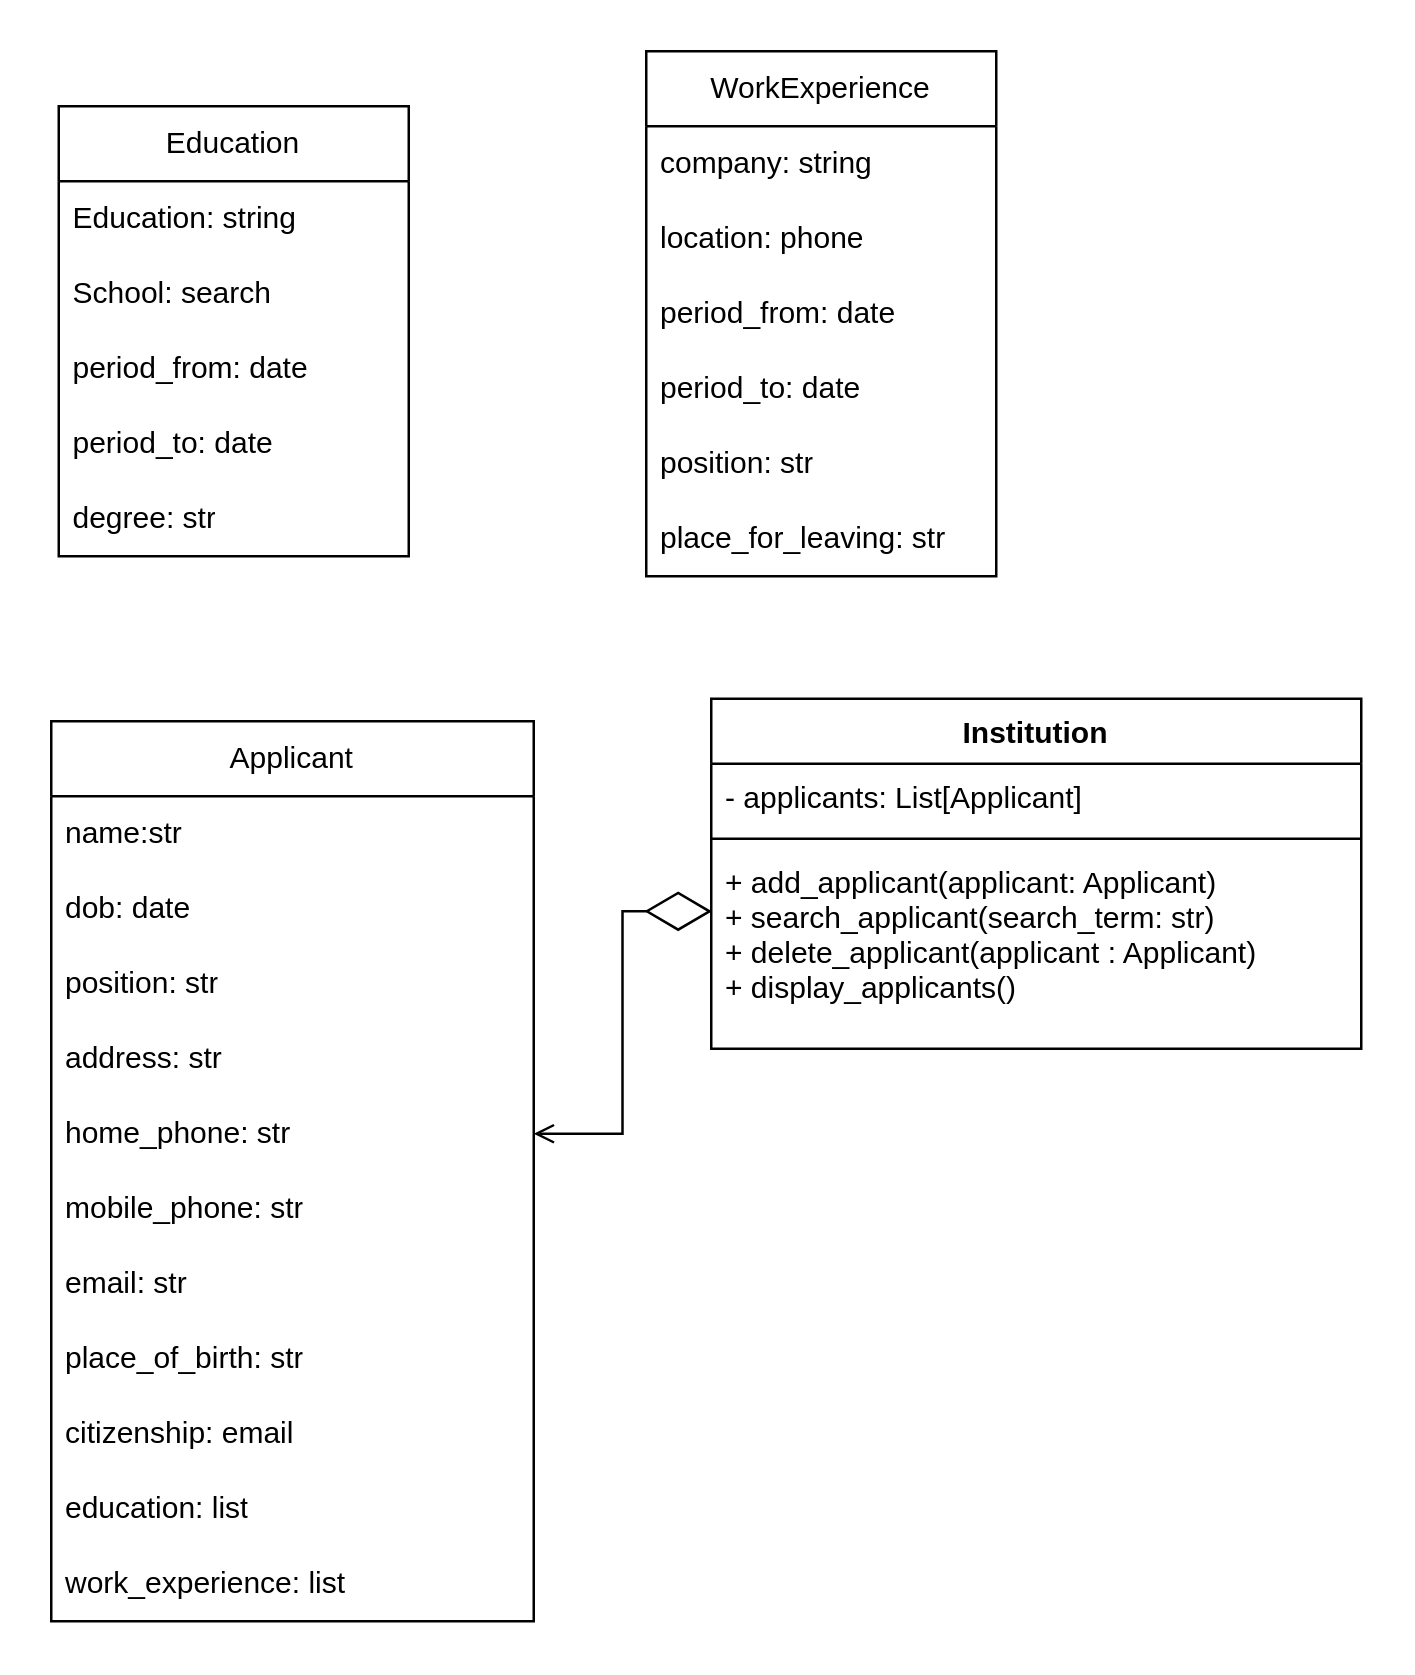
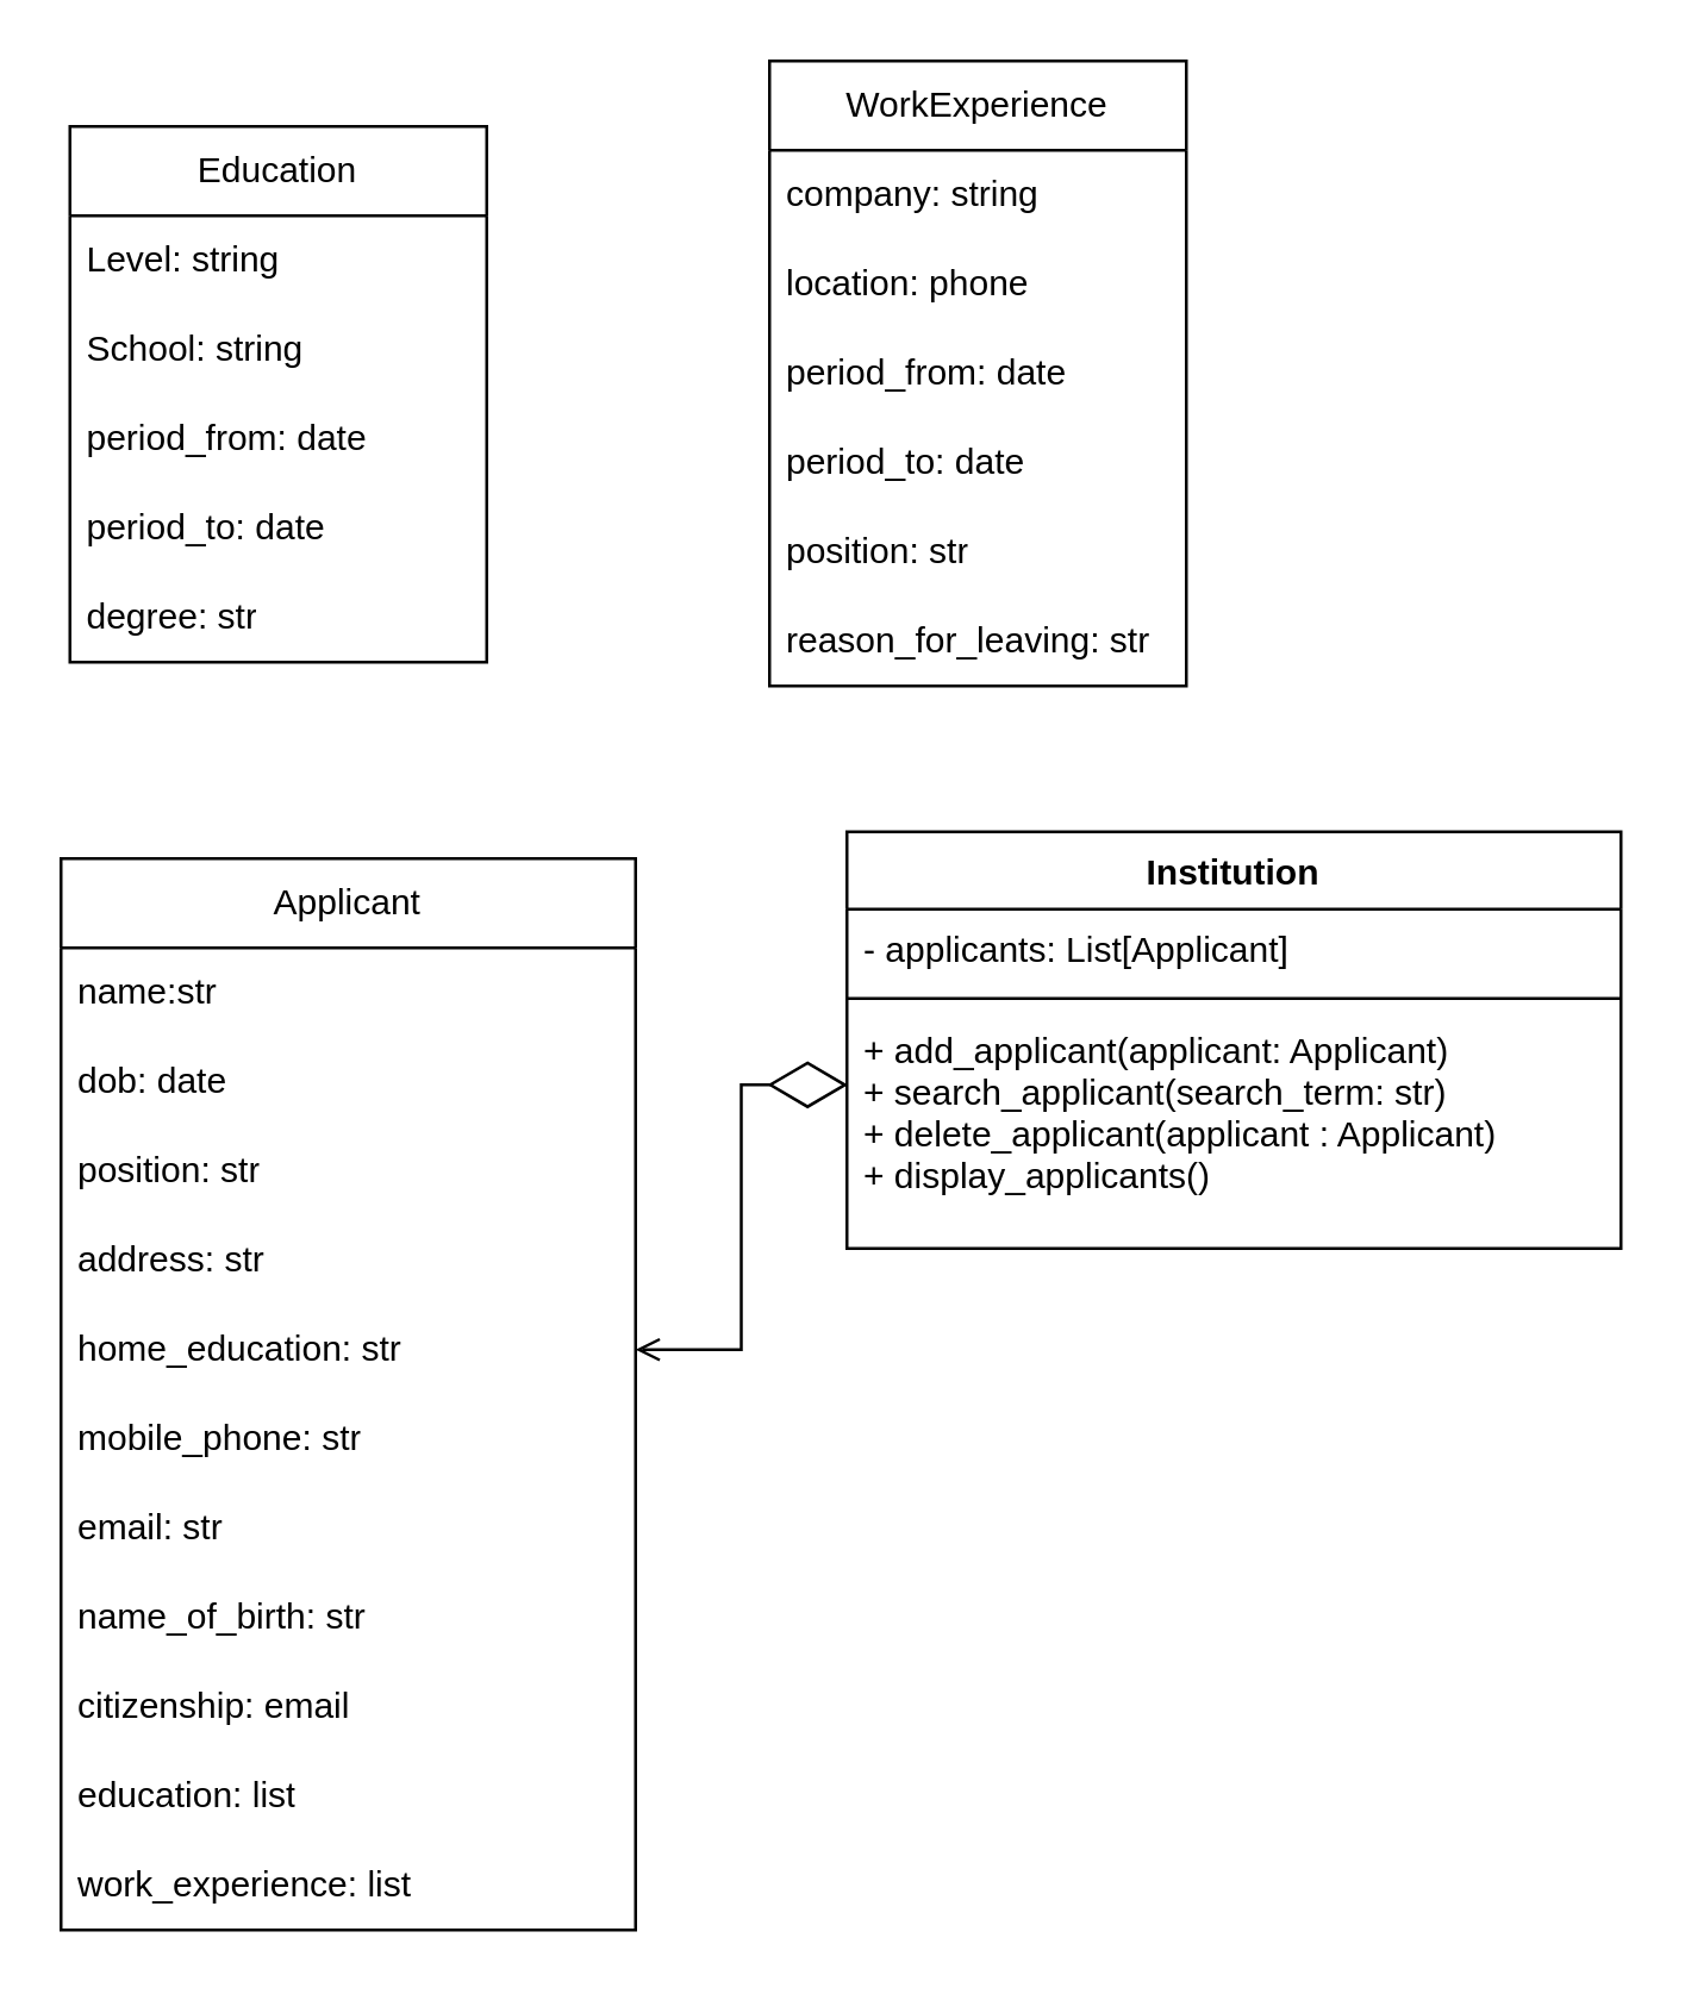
  <mxCell id="0" />
  <mxCell id="1" parent="0" />
  <mxCell id="2" value="Education" style="swimlane;fontStyle=0;childLayout=stackLayout;horizontal=1;startSize=30;horizontalStack=0;resizeParent=1;resizeParentMax=0;resizeLast=0;collapsible=1;marginBottom=0;whiteSpace=wrap;html=1;" parent="1" vertex="1"><mxGeometry x="23" y="42" width="140" height="180" as="geometry"><mxRectangle x="16" y="-83" width="88" height="30" as="alternateBounds" /></mxGeometry></mxCell>
- <mxCell id="3" value="Education: string" style="text;strokeColor=none;fillColor=none;align=left;verticalAlign=middle;spacingLeft=4;spacingRight=4;overflow=hidden;points=[[0,0.5],[1,0.5]];portConstraint=eastwest;rotatable=0;whiteSpace=wrap;html=1;" parent="2" vertex="1"><mxGeometry y="30" width="140" height="30" as="geometry" /></mxCell>
- <mxCell id="4" value="School: search" style="text;strokeColor=none;fillColor=none;align=left;verticalAlign=middle;spacingLeft=4;spacingRight=4;overflow=hidden;points=[[0,0.5],[1,0.5]];portConstraint=eastwest;rotatable=0;whiteSpace=wrap;html=1;" parent="2" vertex="1"><mxGeometry y="60" width="140" height="30" as="geometry" /></mxCell>
+ <mxCell id="3" value="Level: string" style="text;strokeColor=none;fillColor=none;align=left;verticalAlign=middle;spacingLeft=4;spacingRight=4;overflow=hidden;points=[[0,0.5],[1,0.5]];portConstraint=eastwest;rotatable=0;whiteSpace=wrap;html=1;" parent="2" vertex="1"><mxGeometry y="30" width="140" height="30" as="geometry" /></mxCell>
+ <mxCell id="4" value="School: string" style="text;strokeColor=none;fillColor=none;align=left;verticalAlign=middle;spacingLeft=4;spacingRight=4;overflow=hidden;points=[[0,0.5],[1,0.5]];portConstraint=eastwest;rotatable=0;whiteSpace=wrap;html=1;" parent="2" vertex="1"><mxGeometry y="60" width="140" height="30" as="geometry" /></mxCell>
  <mxCell id="5" value="period_from: date" style="text;strokeColor=none;fillColor=none;align=left;verticalAlign=middle;spacingLeft=4;spacingRight=4;overflow=hidden;points=[[0,0.5],[1,0.5]];portConstraint=eastwest;rotatable=0;whiteSpace=wrap;html=1;" parent="2" vertex="1"><mxGeometry y="90" width="140" height="30" as="geometry" /></mxCell>
  <mxCell id="6" value="period_to: date" style="text;strokeColor=none;fillColor=none;align=left;verticalAlign=middle;spacingLeft=4;spacingRight=4;overflow=hidden;points=[[0,0.5],[1,0.5]];portConstraint=eastwest;rotatable=0;whiteSpace=wrap;html=1;" parent="2" vertex="1"><mxGeometry y="120" width="140" height="30" as="geometry" /></mxCell>
  <mxCell id="7" value="degree: str" style="text;strokeColor=none;fillColor=none;align=left;verticalAlign=middle;spacingLeft=4;spacingRight=4;overflow=hidden;points=[[0,0.5],[1,0.5]];portConstraint=eastwest;rotatable=0;whiteSpace=wrap;html=1;" parent="2" vertex="1"><mxGeometry y="150" width="140" height="30" as="geometry" /></mxCell>
  <mxCell id="8" value="WorkExperience" style="swimlane;fontStyle=0;childLayout=stackLayout;horizontal=1;startSize=30;horizontalStack=0;resizeParent=1;resizeParentMax=0;resizeLast=0;collapsible=1;marginBottom=0;whiteSpace=wrap;html=1;" vertex="1" parent="1"><mxGeometry x="258" y="20" width="140" height="210" as="geometry"><mxRectangle x="16" y="-83" width="88" height="30" as="alternateBounds" /></mxGeometry></mxCell>
  <mxCell id="9" value="company: string" style="text;strokeColor=none;fillColor=none;align=left;verticalAlign=middle;spacingLeft=4;spacingRight=4;overflow=hidden;points=[[0,0.5],[1,0.5]];portConstraint=eastwest;rotatable=0;whiteSpace=wrap;html=1;" vertex="1" parent="8"><mxGeometry y="30" width="140" height="30" as="geometry" /></mxCell>
  <mxCell id="10" value="location: phone" style="text;strokeColor=none;fillColor=none;align=left;verticalAlign=middle;spacingLeft=4;spacingRight=4;overflow=hidden;points=[[0,0.5],[1,0.5]];portConstraint=eastwest;rotatable=0;whiteSpace=wrap;html=1;" vertex="1" parent="8"><mxGeometry y="60" width="140" height="30" as="geometry" /></mxCell>
  <mxCell id="11" value="period_from: date" style="text;strokeColor=none;fillColor=none;align=left;verticalAlign=middle;spacingLeft=4;spacingRight=4;overflow=hidden;points=[[0,0.5],[1,0.5]];portConstraint=eastwest;rotatable=0;whiteSpace=wrap;html=1;" vertex="1" parent="8"><mxGeometry y="90" width="140" height="30" as="geometry" /></mxCell>
  <mxCell id="12" value="period_to: date" style="text;strokeColor=none;fillColor=none;align=left;verticalAlign=middle;spacingLeft=4;spacingRight=4;overflow=hidden;points=[[0,0.5],[1,0.5]];portConstraint=eastwest;rotatable=0;whiteSpace=wrap;html=1;" vertex="1" parent="8"><mxGeometry y="120" width="140" height="30" as="geometry" /></mxCell>
  <mxCell id="13" value="position: str" style="text;strokeColor=none;fillColor=none;align=left;verticalAlign=middle;spacingLeft=4;spacingRight=4;overflow=hidden;points=[[0,0.5],[1,0.5]];portConstraint=eastwest;rotatable=0;whiteSpace=wrap;html=1;" vertex="1" parent="8"><mxGeometry y="150" width="140" height="30" as="geometry" /></mxCell>
- <mxCell id="14" value="place_for_leaving: str" style="text;strokeColor=none;fillColor=none;align=left;verticalAlign=middle;spacingLeft=4;spacingRight=4;overflow=hidden;points=[[0,0.5],[1,0.5]];portConstraint=eastwest;rotatable=0;whiteSpace=wrap;html=1;" vertex="1" parent="8"><mxGeometry y="180" width="140" height="30" as="geometry" /></mxCell>
+ <mxCell id="14" value="reason_for_leaving: str" style="text;strokeColor=none;fillColor=none;align=left;verticalAlign=middle;spacingLeft=4;spacingRight=4;overflow=hidden;points=[[0,0.5],[1,0.5]];portConstraint=eastwest;rotatable=0;whiteSpace=wrap;html=1;" vertex="1" parent="8"><mxGeometry y="180" width="140" height="30" as="geometry" /></mxCell>
  <mxCell id="15" value="Applicant" style="swimlane;fontStyle=0;childLayout=stackLayout;horizontal=1;startSize=30;horizontalStack=0;resizeParent=1;resizeParentMax=0;resizeLast=0;collapsible=1;marginBottom=0;whiteSpace=wrap;html=1;" vertex="1" parent="1"><mxGeometry x="20" y="288" width="193" height="360" as="geometry"><mxRectangle x="16" y="-83" width="88" height="30" as="alternateBounds" /></mxGeometry></mxCell>
  <mxCell id="16" value="name:str" style="text;strokeColor=none;fillColor=none;align=left;verticalAlign=middle;spacingLeft=4;spacingRight=4;overflow=hidden;points=[[0,0.5],[1,0.5]];portConstraint=eastwest;rotatable=0;whiteSpace=wrap;html=1;" vertex="1" parent="15"><mxGeometry y="30" width="193" height="30" as="geometry" /></mxCell>
  <mxCell id="17" value="dob: date" style="text;strokeColor=none;fillColor=none;align=left;verticalAlign=middle;spacingLeft=4;spacingRight=4;overflow=hidden;points=[[0,0.5],[1,0.5]];portConstraint=eastwest;rotatable=0;whiteSpace=wrap;html=1;" vertex="1" parent="15"><mxGeometry y="60" width="193" height="30" as="geometry" /></mxCell>
  <mxCell id="18" value="position: str" style="text;strokeColor=none;fillColor=none;align=left;verticalAlign=middle;spacingLeft=4;spacingRight=4;overflow=hidden;points=[[0,0.5],[1,0.5]];portConstraint=eastwest;rotatable=0;whiteSpace=wrap;html=1;" vertex="1" parent="15"><mxGeometry y="90" width="193" height="30" as="geometry" /></mxCell>
  <mxCell id="19" value="address: str" style="text;strokeColor=none;fillColor=none;align=left;verticalAlign=middle;spacingLeft=4;spacingRight=4;overflow=hidden;points=[[0,0.5],[1,0.5]];portConstraint=eastwest;rotatable=0;whiteSpace=wrap;html=1;" vertex="1" parent="15"><mxGeometry y="120" width="193" height="30" as="geometry" /></mxCell>
- <mxCell id="20" value="home_phone: str" style="text;strokeColor=none;fillColor=none;align=left;verticalAlign=middle;spacingLeft=4;spacingRight=4;overflow=hidden;points=[[0,0.5],[1,0.5]];portConstraint=eastwest;rotatable=0;whiteSpace=wrap;html=1;" vertex="1" parent="15"><mxGeometry y="150" width="193" height="30" as="geometry" /></mxCell>
+ <mxCell id="20" value="home_education: str" style="text;strokeColor=none;fillColor=none;align=left;verticalAlign=middle;spacingLeft=4;spacingRight=4;overflow=hidden;points=[[0,0.5],[1,0.5]];portConstraint=eastwest;rotatable=0;whiteSpace=wrap;html=1;" vertex="1" parent="15"><mxGeometry y="150" width="193" height="30" as="geometry" /></mxCell>
  <mxCell id="21" value="mobile_phone: str" style="text;strokeColor=none;fillColor=none;align=left;verticalAlign=middle;spacingLeft=4;spacingRight=4;overflow=hidden;points=[[0,0.5],[1,0.5]];portConstraint=eastwest;rotatable=0;whiteSpace=wrap;html=1;" vertex="1" parent="15"><mxGeometry y="180" width="193" height="30" as="geometry" /></mxCell>
  <mxCell id="22" value="email: str" style="text;strokeColor=none;fillColor=none;align=left;verticalAlign=middle;spacingLeft=4;spacingRight=4;overflow=hidden;points=[[0,0.5],[1,0.5]];portConstraint=eastwest;rotatable=0;whiteSpace=wrap;html=1;" vertex="1" parent="15"><mxGeometry y="210" width="193" height="30" as="geometry" /></mxCell>
- <mxCell id="23" value="place_of_birth&lt;span style=&quot;background-color: initial;&quot;&gt;: str&lt;/span&gt;" style="text;strokeColor=none;fillColor=none;align=left;verticalAlign=middle;spacingLeft=4;spacingRight=4;overflow=hidden;points=[[0,0.5],[1,0.5]];portConstraint=eastwest;rotatable=0;whiteSpace=wrap;html=1;" vertex="1" parent="15"><mxGeometry y="240" width="193" height="30" as="geometry" /></mxCell>
+ <mxCell id="23" value="name_of_birth&lt;span style=&quot;background-color: initial;&quot;&gt;: str&lt;/span&gt;" style="text;strokeColor=none;fillColor=none;align=left;verticalAlign=middle;spacingLeft=4;spacingRight=4;overflow=hidden;points=[[0,0.5],[1,0.5]];portConstraint=eastwest;rotatable=0;whiteSpace=wrap;html=1;" vertex="1" parent="15"><mxGeometry y="240" width="193" height="30" as="geometry" /></mxCell>
  <mxCell id="24" value="citizenship&lt;span style=&quot;background-color: initial;&quot;&gt;: email&lt;/span&gt;" style="text;strokeColor=none;fillColor=none;align=left;verticalAlign=middle;spacingLeft=4;spacingRight=4;overflow=hidden;points=[[0,0.5],[1,0.5]];portConstraint=eastwest;rotatable=0;whiteSpace=wrap;html=1;" vertex="1" parent="15"><mxGeometry y="270" width="193" height="30" as="geometry" /></mxCell>
  <mxCell id="25" value="education: list" style="text;strokeColor=none;fillColor=none;align=left;verticalAlign=middle;spacingLeft=4;spacingRight=4;overflow=hidden;points=[[0,0.5],[1,0.5]];portConstraint=eastwest;rotatable=0;whiteSpace=wrap;html=1;" vertex="1" parent="15"><mxGeometry y="300" width="193" height="30" as="geometry" /></mxCell>
  <mxCell id="26" value="work_experience: list" style="text;strokeColor=none;fillColor=none;align=left;verticalAlign=middle;spacingLeft=4;spacingRight=4;overflow=hidden;points=[[0,0.5],[1,0.5]];portConstraint=eastwest;rotatable=0;whiteSpace=wrap;html=1;" vertex="1" parent="15"><mxGeometry y="330" width="193" height="30" as="geometry" /></mxCell>
  <mxCell id="27" value="Institution" style="swimlane;fontStyle=1;align=center;verticalAlign=top;childLayout=stackLayout;horizontal=1;startSize=26;horizontalStack=0;resizeParent=1;resizeParentMax=0;resizeLast=0;collapsible=1;marginBottom=0;" vertex="1" parent="1"><mxGeometry x="284" y="279" width="260" height="140" as="geometry" /></mxCell>
  <mxCell id="28" value="- applicants: List[Applicant]" style="text;strokeColor=none;fillColor=none;align=left;verticalAlign=top;spacingLeft=4;spacingRight=4;overflow=hidden;rotatable=0;points=[[0,0.5],[1,0.5]];portConstraint=eastwest;" vertex="1" parent="27"><mxGeometry y="26" width="260" height="26" as="geometry" /></mxCell>
  <mxCell id="29" value="" style="line;strokeWidth=1;fillColor=none;align=left;verticalAlign=middle;spacingTop=-1;spacingLeft=3;spacingRight=3;rotatable=0;labelPosition=right;points=[];portConstraint=eastwest;strokeColor=inherit;" vertex="1" parent="27"><mxGeometry y="52" width="260" height="8" as="geometry" /></mxCell>
  <mxCell id="30" value="+ add_applicant(applicant: Applicant)&#10;+ search_applicant(search_term: str)&#10;+ delete_applicant(applicant : Applicant)&#10;+ display_applicants()" style="text;strokeColor=none;fillColor=none;align=left;verticalAlign=top;spacingLeft=4;spacingRight=4;overflow=hidden;rotatable=0;points=[[0,0.5],[1,0.5]];portConstraint=eastwest;" vertex="1" parent="27"><mxGeometry y="60" width="260" height="80" as="geometry" /></mxCell>
  <mxCell id="31" value="" style="endArrow=diamondThin;endFill=0;endSize=24;html=1;rounded=0;edgeStyle=orthogonalEdgeStyle;entryX=0.001;entryY=0.313;entryDx=0;entryDy=0;entryPerimeter=0;exitX=1;exitY=0.5;exitDx=0;exitDy=0;startArrow=open;startFill=0;" edge="1" parent="1" source="20" target="30"><mxGeometry width="160" relative="1" as="geometry"><mxPoint x="241" y="465" as="sourcePoint" /><mxPoint x="401" y="465" as="targetPoint" /></mxGeometry></mxCell>
